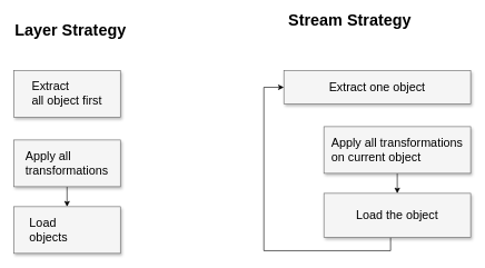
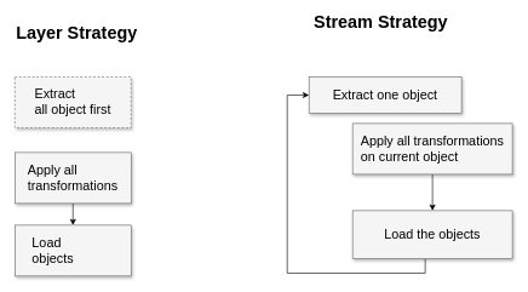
  <mxCell id="0" style=";html=1;" />
  <mxCell id="1" style=";html=1;" parent="0" />
- <mxCell id="2" value="&lt;div style=&quot;text-align: left&quot;&gt;&lt;span&gt;Extract&lt;/span&gt;&lt;/div&gt;&lt;div style=&quot;text-align: left&quot;&gt;&lt;span&gt;all object first&lt;/span&gt;&lt;/div&gt;" style="whiteSpace=wrap;html=1;shadow=1;fontSize=18;fillColor=#f5f5f5;strokeColor=#666666;" vertex="1" parent="1"><mxGeometry x="20" y="105" width="160" height="70" as="geometry" /></mxCell>
+ <mxCell id="2" value="&lt;div style=&quot;text-align: left&quot;&gt;&lt;span&gt;Extract&lt;/span&gt;&lt;/div&gt;&lt;div style=&quot;text-align: left&quot;&gt;&lt;span&gt;all object first&lt;/span&gt;&lt;/div&gt;" style="whiteSpace=wrap;html=1;shadow=1;fontSize=18;fillColor=#f5f5f5;strokeColor=#666666;dashed=1;" vertex="1" parent="1"><mxGeometry x="20" y="105" width="160" height="70" as="geometry" /></mxCell>
  <mxCell id="3" style="edgeStyle=orthogonalEdgeStyle;rounded=0;orthogonalLoop=1;jettySize=auto;html=1;exitX=0.5;exitY=1;exitDx=0;exitDy=0;entryX=0.5;entryY=0;entryDx=0;entryDy=0;" edge="1" parent="1" source="4" target="5"><mxGeometry relative="1" as="geometry" /></mxCell>
  <mxCell id="4" value="&lt;div style=&quot;text-align: left&quot;&gt;Apply all&lt;/div&gt;&lt;div style=&quot;text-align: left&quot;&gt;transformations&lt;/div&gt;" style="whiteSpace=wrap;html=1;shadow=1;fontSize=18;fillColor=#f5f5f5;strokeColor=#666666;" vertex="1" parent="1"><mxGeometry x="20" y="209" width="160" height="70" as="geometry" /></mxCell>
  <mxCell id="5" value="&lt;div style=&quot;text-align: left&quot;&gt;Load&lt;/div&gt;&lt;div style=&quot;text-align: left&quot;&gt;objects&amp;nbsp; &amp;nbsp; &amp;nbsp; &amp;nbsp; &amp;nbsp; &amp;nbsp;&lt;/div&gt;" style="whiteSpace=wrap;html=1;shadow=1;fontSize=18;fillColor=#f5f5f5;strokeColor=#666666;" vertex="1" parent="1"><mxGeometry x="20" y="309" width="160" height="70" as="geometry" /></mxCell>
- <mxCell id="6" value="&lt;div style=&quot;text-align: left&quot;&gt;Extract one object&lt;/div&gt;" style="whiteSpace=wrap;html=1;shadow=1;fontSize=18;fillColor=#f5f5f5;strokeColor=#666666;" vertex="1" parent="1"><mxGeometry x="425" y="105" width="280" height="50" as="geometry" /></mxCell>
+ <mxCell id="6" value="&lt;div style=&quot;text-align: left&quot;&gt;Extract one object&lt;/div&gt;" style="whiteSpace=wrap;html=1;shadow=1;fontSize=18;fillColor=#f5f5f5;strokeColor=#666666;" vertex="1" parent="1"><mxGeometry x="425" y="105" width="210" height="50" as="geometry" /></mxCell>
  <mxCell id="7" style="edgeStyle=orthogonalEdgeStyle;rounded=0;orthogonalLoop=1;jettySize=auto;html=1;exitX=0.5;exitY=1;exitDx=0;exitDy=0;entryX=0.5;entryY=0;entryDx=0;entryDy=0;" edge="1" parent="1" source="8" target="10"><mxGeometry relative="1" as="geometry" /></mxCell>
- <mxCell id="8" value="&lt;div style=&quot;text-align: left&quot;&gt;Apply all&amp;nbsp;&lt;span&gt;transformations&lt;/span&gt;&lt;/div&gt;&lt;div style=&quot;text-align: left&quot;&gt;&lt;span&gt;on current object&lt;/span&gt;&lt;/div&gt;" style="whiteSpace=wrap;html=1;shadow=1;fontSize=18;fillColor=#f5f5f5;strokeColor=#666666;" vertex="1" parent="1"><mxGeometry x="485" y="189" width="220" height="70" as="geometry" /></mxCell>
+ <mxCell id="8" value="&lt;div style=&quot;text-align: left&quot;&gt;Apply all&amp;nbsp;&lt;span&gt;transformations&lt;/span&gt;&lt;/div&gt;&lt;div style=&quot;text-align: left&quot;&gt;&lt;span&gt;on current object&lt;/span&gt;&lt;/div&gt;" style="whiteSpace=wrap;html=1;shadow=1;fontSize=18;fillColor=#f5f5f5;strokeColor=#666666;" vertex="1" parent="1"><mxGeometry x="485" y="169" width="220" height="70" as="geometry" /></mxCell>
  <mxCell id="9" style="edgeStyle=orthogonalEdgeStyle;rounded=0;orthogonalLoop=1;jettySize=auto;html=1;entryX=0;entryY=0.5;entryDx=0;entryDy=0;" edge="1" parent="1" source="10" target="6"><mxGeometry relative="1" as="geometry"><Array as="points"><mxPoint x="585" y="375" /><mxPoint x="395" y="375" /><mxPoint x="395" y="130" /></Array></mxGeometry></mxCell>
- <mxCell id="10" value="&lt;div style=&quot;text-align: left&quot;&gt;Load the object&lt;/div&gt;" style="whiteSpace=wrap;html=1;shadow=1;fontSize=18;fillColor=#f5f5f5;strokeColor=#666666;" vertex="1" parent="1"><mxGeometry x="485" y="289" width="220" height="66" as="geometry" /></mxCell>
+ <mxCell id="10" value="&lt;div style=&quot;text-align: left&quot;&gt;Load the objects&lt;/div&gt;" style="whiteSpace=wrap;html=1;shadow=1;fontSize=18;fillColor=#f5f5f5;strokeColor=#666666;" vertex="1" parent="1"><mxGeometry x="485" y="289" width="220" height="66" as="geometry" /></mxCell>
  <mxCell id="11" value="&lt;h1 style=&quot;text-align: left&quot;&gt;Layer Strategy&lt;/h1&gt;" style="text;html=1;strokeColor=none;fillColor=none;align=left;verticalAlign=middle;whiteSpace=wrap;rounded=0;labelPosition=center;verticalLabelPosition=middle;" vertex="1" parent="1"><mxGeometry x="20" y="35" width="200" height="20" as="geometry" /></mxCell>
  <mxCell id="12" value="&lt;h1 style=&quot;text-align: left&quot;&gt;Stream Strategy&lt;/h1&gt;" style="text;html=1;strokeColor=none;fillColor=none;align=left;verticalAlign=middle;whiteSpace=wrap;rounded=0;labelPosition=center;verticalLabelPosition=middle;" vertex="1" parent="1"><mxGeometry x="430" y="20" width="200" height="20" as="geometry" /></mxCell>
